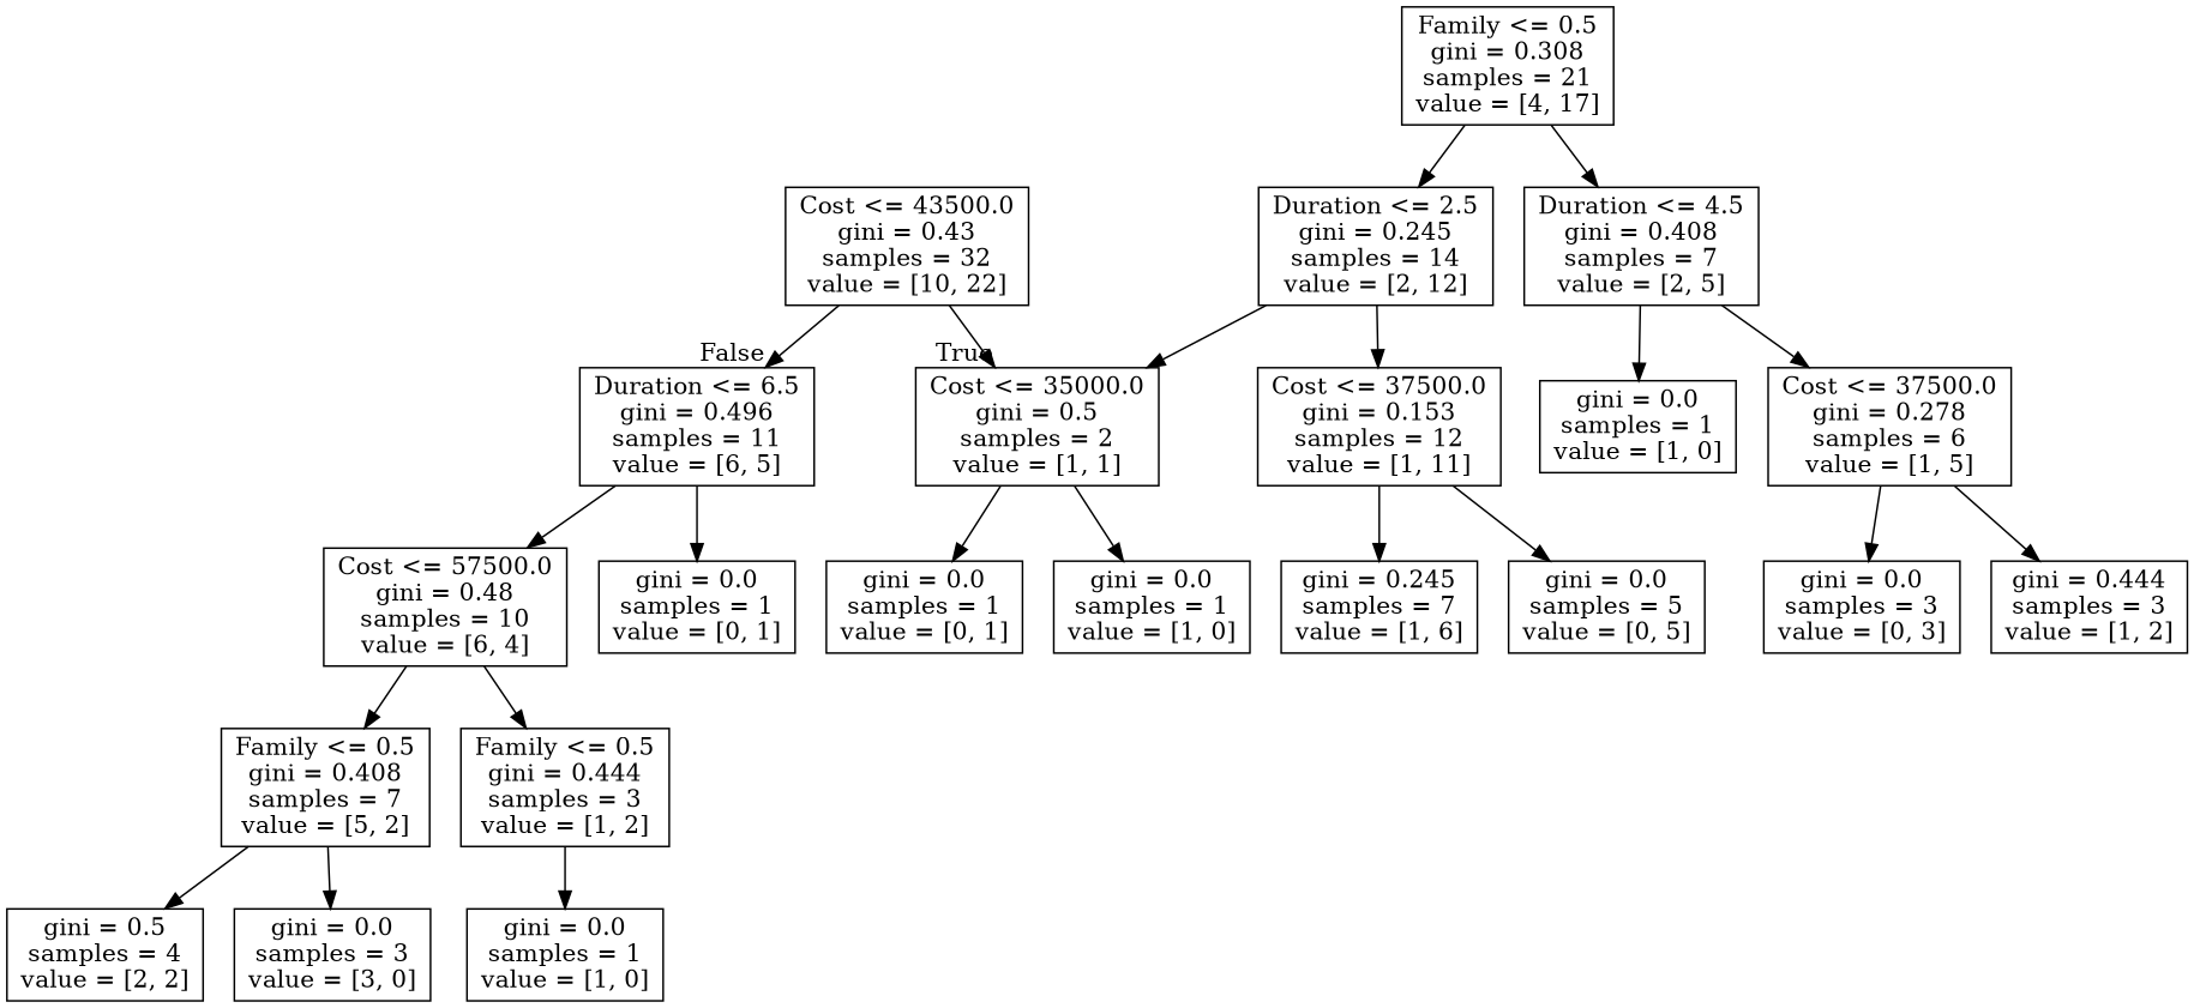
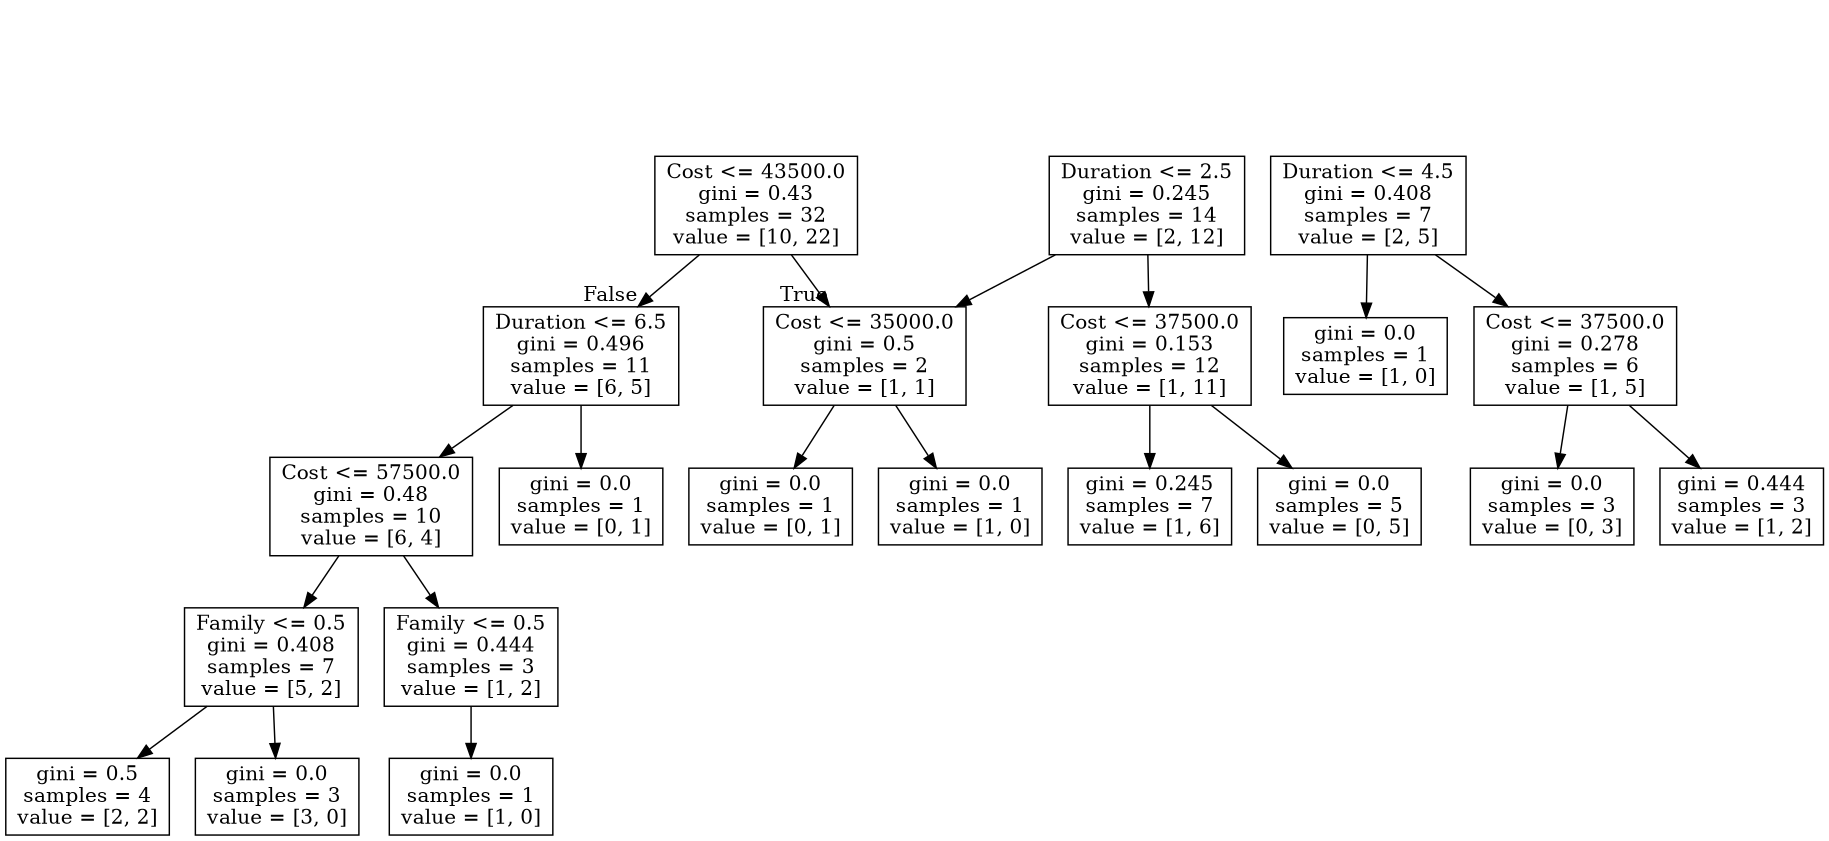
  digraph {
    node [shape=box]
    n1 [label="Cost <= 43500.0\ngini = 0.43\nsamples = 32\nvalue = [10, 22]"]
    n2 [label="Duration <= 6.5\ngini = 0.496\nsamples = 11\nvalue = [6, 5]"]
    n3 [label="Cost <= 35000.0\ngini = 0.5\nsamples = 2\nvalue = [1, 1]"]
-   n4 [label="Family <= 0.5\ngini = 0.308\nsamples = 21\nvalue = [4, 17]"]
    n5 [label="Duration <= 4.5\ngini = 0.408\nsamples = 7\nvalue = [2, 5]"]
    n6 [label="Duration <= 2.5\ngini = 0.245\nsamples = 14\nvalue = [2, 12]"]
    n7 [label="Cost <= 57500.0\ngini = 0.48\nsamples = 10\nvalue = [6, 4]"]
    n8 [label="gini = 0.0\nsamples = 1\nvalue = [0, 1]"]
    n9 [label="Cost <= 37500.0\ngini = 0.278\nsamples = 6\nvalue = [1, 5]"]
    n10 [label="gini = 0.0\nsamples = 1\nvalue = [1, 0]"]
    n11 [label="Cost <= 37500.0\ngini = 0.153\nsamples = 12\nvalue = [1, 11]"]
    n12 [label="gini = 0.0\nsamples = 3\nvalue = [0, 3]"]
    n13 [label="gini = 0.444\nsamples = 3\nvalue = [1, 2]"]
    n14 [label="gini = 0.0\nsamples = 1\nvalue = [0, 1]"]
    n15 [label="gini = 0.0\nsamples = 1\nvalue = [1, 0]"]
    n16 [label="gini = 0.245\nsamples = 7\nvalue = [1, 6]"]
    n17 [label="gini = 0.0\nsamples = 5\nvalue = [0, 5]"]
    n18 [label="Family <= 0.5\ngini = 0.408\nsamples = 7\nvalue = [5, 2]"]
    n19 [label="Family <= 0.5\ngini = 0.444\nsamples = 3\nvalue = [1, 2]"]
    n20 [label="gini = 0.0\nsamples = 3\nvalue = [3, 0]"]
    n21 [label="gini = 0.5\nsamples = 4\nvalue = [2, 2]"]
    n22 [label="gini = 0.0\nsamples = 1\nvalue = [1, 0]"]
    n1 -> n2 [headlabel=False labelangle=-45 labeldistance=2.5]
    n1 -> n3 [headlabel=True labelangle=45 labeldistance=2.5]
    n2 -> n7
    n2 -> n8
    n3 -> n14
    n3 -> n15
-   n4 -> n5
-   n4 -> n6
    n5 -> n9
    n5 -> n10
    n6 -> n3
    n6 -> n11
    n7 -> n18
    n7 -> n19
    n9 -> n12
    n9 -> n13
    n11 -> n16
    n11 -> n17
    n18 -> n20
    n18 -> n21
    n19 -> n22
  }
